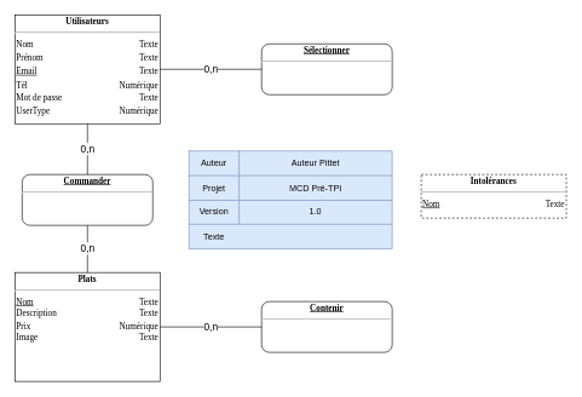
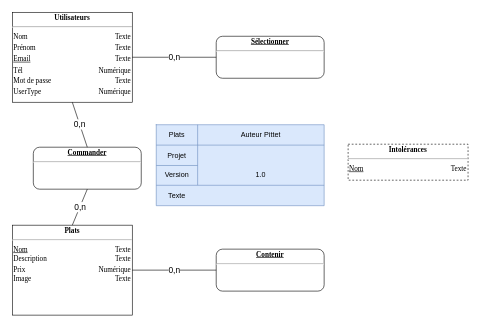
  <mxCell id="0" />
  <mxCell id="1" parent="0" />
  <mxCell id="2" value="&lt;div style=&quot;box-sizing: border-box ; width: 100% ; padding: 2px&quot;&gt;&lt;span style=&quot;background-color: rgb(255 , 255 , 255)&quot;&gt;&lt;b&gt;Utilisateurs&lt;/b&gt;&lt;/span&gt;&lt;/div&gt;&lt;hr&gt;&lt;table style=&quot;width: 100% ; font-size: 1em&quot; cellpadding=&quot;2&quot; cellspacing=&quot;0&quot;&gt;&lt;tbody&gt;&lt;tr&gt;&lt;td style=&quot;text-align: left&quot;&gt;Nom&lt;/td&gt;&lt;td style=&quot;text-align: right&quot;&gt;Texte&lt;/td&gt;&lt;/tr&gt;&lt;tr&gt;&lt;td style=&quot;text-align: left&quot;&gt;Prénom&lt;br&gt;&lt;/td&gt;&lt;td style=&quot;text-align: right&quot;&gt;Texte&lt;/td&gt;&lt;/tr&gt;&lt;tr&gt;&lt;td style=&quot;text-align: left&quot;&gt;&lt;u&gt;Email&lt;/u&gt;&lt;/td&gt;&lt;td style=&quot;text-align: right&quot;&gt;Texte&lt;/td&gt;&lt;/tr&gt;&lt;tr&gt;&lt;td style=&quot;text-align: left&quot;&gt;Tél&lt;/td&gt;&lt;td style=&quot;text-align: right&quot;&gt;Numérique&lt;/td&gt;&lt;/tr&gt;&lt;tr&gt;&lt;td style=&quot;text-align: left&quot;&gt;Mot de passe&lt;/td&gt;&lt;td style=&quot;text-align: right&quot;&gt;Texte&lt;/td&gt;&lt;/tr&gt;&lt;tr&gt;&lt;td style=&quot;text-align: left&quot;&gt;UserType&lt;/td&gt;&lt;td style=&quot;text-align: right&quot;&gt;Numérique&lt;/td&gt;&lt;/tr&gt;&lt;/tbody&gt;&lt;/table&gt;" style="verticalAlign=top;align=center;overflow=fill;html=1;rounded=0;shadow=0;comic=0;labelBackgroundColor=none;strokeColor=#000000;strokeWidth=1;fillColor=#ffffff;fontFamily=Verdana;fontSize=12;fontColor=#000000;" vertex="1" parent="1"><mxGeometry x="20" y="20" width="200" height="150" as="geometry" /></mxCell>
- <mxCell id="3" value="&lt;div style=&quot;box-sizing: border-box ; width: 100% ; padding: 2px&quot;&gt;&lt;span style=&quot;background-color: rgb(255 , 255 , 255)&quot;&gt;&lt;b&gt;&lt;u&gt;Commander&lt;/u&gt;&lt;/b&gt;&lt;/span&gt;&lt;/div&gt;&lt;hr&gt;" style="verticalAlign=top;align=center;overflow=fill;html=1;rounded=1;shadow=0;comic=0;labelBackgroundColor=none;strokeColor=#000000;strokeWidth=1;fillColor=#ffffff;fontFamily=Verdana;fontSize=12;fontColor=#000000;" vertex="1" parent="1"><mxGeometry x="30" y="240" width="180" height="70" as="geometry" /></mxCell>
+ <mxCell id="3" value="&lt;div style=&quot;box-sizing: border-box ; width: 100% ; padding: 2px&quot;&gt;&lt;span style=&quot;background-color: rgb(255 , 255 , 255)&quot;&gt;&lt;b&gt;&lt;u&gt;Commander&lt;/u&gt;&lt;/b&gt;&lt;/span&gt;&lt;/div&gt;&lt;hr&gt;" style="verticalAlign=top;align=center;overflow=fill;html=1;rounded=1;shadow=0;comic=0;labelBackgroundColor=none;strokeColor=#000000;strokeWidth=1;fillColor=#ffffff;fontFamily=Verdana;fontSize=12;fontColor=#000000;" vertex="1" parent="1"><mxGeometry x="55" y="245" width="180" height="70" as="geometry" /></mxCell>
  <mxCell id="4" value="&lt;div style=&quot;box-sizing: border-box ; width: 100% ; padding: 2px&quot;&gt;&lt;span style=&quot;background-color: rgb(255 , 255 , 255)&quot;&gt;&lt;b&gt;Plats&lt;/b&gt;&lt;/span&gt;&lt;/div&gt;&lt;hr&gt;&lt;table style=&quot;width: 100% ; font-size: 1em&quot; cellpadding=&quot;2&quot; cellspacing=&quot;0&quot;&gt;&lt;tbody&gt;&lt;tr&gt;&lt;td style=&quot;text-align: left&quot;&gt;&lt;u&gt;Nom&lt;/u&gt;&lt;br&gt;Description&lt;/td&gt;&lt;td style=&quot;text-align: right&quot;&gt;Texte&lt;br&gt;Texte&lt;/td&gt;&lt;/tr&gt;&lt;tr&gt;&lt;td style=&quot;text-align: left&quot;&gt;Prix&lt;br&gt;Image&lt;/td&gt;&lt;td style=&quot;text-align: right&quot;&gt;Numérique&lt;br&gt;Texte&lt;/td&gt;&lt;/tr&gt;&lt;tr&gt;&lt;td style=&quot;text-align: left&quot;&gt;&lt;br&gt;&lt;/td&gt;&lt;td style=&quot;text-align: right&quot;&gt;&lt;br&gt;&lt;/td&gt;&lt;/tr&gt;&lt;/tbody&gt;&lt;/table&gt;" style="verticalAlign=top;align=center;overflow=fill;html=1;rounded=0;shadow=0;comic=0;labelBackgroundColor=none;strokeColor=#000000;strokeWidth=1;fillColor=#ffffff;fontFamily=Verdana;fontSize=12;fontColor=#000000;" vertex="1" parent="1"><mxGeometry x="20" y="375" width="200" height="150" as="geometry" /></mxCell>
  <mxCell id="5" value="&lt;div style=&quot;box-sizing: border-box ; width: 100% ; padding: 2px&quot;&gt;&lt;span style=&quot;background-color: rgb(255 , 255 , 255)&quot;&gt;&lt;b&gt;Intolérances&lt;/b&gt;&lt;/span&gt;&lt;/div&gt;&lt;hr&gt;&lt;table style=&quot;width: 100% ; font-size: 1em&quot; cellpadding=&quot;2&quot; cellspacing=&quot;0&quot;&gt;&lt;tbody&gt;&lt;tr&gt;&lt;td style=&quot;text-align: left&quot;&gt;&lt;u&gt;Nom&lt;/u&gt;&lt;/td&gt;&lt;td style=&quot;text-align: right&quot;&gt;Texte&lt;/td&gt;&lt;/tr&gt;&lt;tr&gt;&lt;td style=&quot;text-align: left&quot;&gt;&lt;/td&gt;&lt;td style=&quot;text-align: right&quot;&gt;&lt;br&gt;&lt;/td&gt;&lt;/tr&gt;&lt;tr&gt;&lt;td style=&quot;text-align: left&quot;&gt;&lt;br&gt;&lt;/td&gt;&lt;td style=&quot;text-align: right&quot;&gt;&lt;br&gt;&lt;/td&gt;&lt;/tr&gt;&lt;/tbody&gt;&lt;/table&gt;" style="verticalAlign=top;align=center;overflow=fill;html=1;rounded=0;shadow=0;comic=0;labelBackgroundColor=none;strokeColor=#000000;strokeWidth=1;fillColor=#ffffff;fontFamily=Verdana;fontSize=12;fontColor=#000000;dashed=1;" vertex="1" parent="1"><mxGeometry x="580" y="240" width="200" height="60" as="geometry" /></mxCell>
  <mxCell id="6" value="&lt;div style=&quot;box-sizing: border-box ; width: 100% ; padding: 2px&quot;&gt;&lt;span style=&quot;background-color: rgb(255 , 255 , 255)&quot;&gt;&lt;b&gt;&lt;u&gt;Contenir&lt;/u&gt;&lt;/b&gt;&lt;/span&gt;&lt;/div&gt;&lt;hr&gt;" style="verticalAlign=top;align=center;overflow=fill;html=1;rounded=1;shadow=0;comic=0;labelBackgroundColor=none;strokeColor=#000000;strokeWidth=1;fillColor=#ffffff;fontFamily=Verdana;fontSize=12;fontColor=#000000;" vertex="1" parent="1"><mxGeometry x="360" y="415" width="180" height="70" as="geometry" /></mxCell>
  <mxCell id="7" value="&lt;div style=&quot;box-sizing: border-box ; width: 100% ; padding: 2px&quot;&gt;&lt;span style=&quot;background-color: rgb(255 , 255 , 255)&quot;&gt;&lt;b&gt;&lt;u&gt;Sélectionner&lt;/u&gt;&lt;/b&gt;&lt;/span&gt;&lt;/div&gt;&lt;hr&gt;" style="verticalAlign=top;align=center;overflow=fill;html=1;rounded=1;shadow=0;comic=0;labelBackgroundColor=none;strokeColor=#000000;strokeWidth=1;fillColor=#ffffff;fontFamily=Verdana;fontSize=12;fontColor=#000000;" vertex="1" parent="1"><mxGeometry x="360" y="60" width="180" height="70" as="geometry" /></mxCell>
  <mxCell id="8" value="&lt;font style=&quot;font-size: 14px;&quot;&gt;0,n&lt;/font&gt;" style="endArrow=none;html=1;rounded=0;entryX=1;entryY=0.5;entryDx=0;entryDy=0;exitX=0;exitY=0.5;exitDx=0;exitDy=0;" edge="1" parent="1" source="7" target="2"><mxGeometry width="50" height="50" relative="1" as="geometry"><mxPoint x="360" y="170" as="sourcePoint" /><mxPoint x="410" y="120" as="targetPoint" /></mxGeometry></mxCell>
  <mxCell id="9" value="&lt;font style=&quot;font-size: 14px;&quot;&gt;0,n&lt;/font&gt;" style="endArrow=none;html=1;rounded=0;entryX=1;entryY=0.5;entryDx=0;entryDy=0;exitX=0;exitY=0.5;exitDx=0;exitDy=0;" edge="1" parent="1" source="6" target="4"><mxGeometry width="50" height="50" relative="1" as="geometry"><mxPoint x="530" y="125" as="sourcePoint" /><mxPoint x="250" y="125" as="targetPoint" /></mxGeometry></mxCell>
  <mxCell id="10" value="&lt;font style=&quot;font-size: 14px;&quot;&gt;0,n&lt;/font&gt;" style="endArrow=none;html=1;rounded=0;entryX=0.5;entryY=1;entryDx=0;entryDy=0;exitX=0.5;exitY=0;exitDx=0;exitDy=0;" edge="1" parent="1" source="4" target="3"><mxGeometry width="50" height="50" relative="1" as="geometry"><mxPoint x="540" y="135" as="sourcePoint" /><mxPoint x="260" y="135" as="targetPoint" /></mxGeometry></mxCell>
  <mxCell id="11" value="&lt;font style=&quot;font-size: 14px;&quot;&gt;0,n&lt;/font&gt;" style="endArrow=none;html=1;rounded=0;entryX=0.5;entryY=1;entryDx=0;entryDy=0;exitX=0.5;exitY=0;exitDx=0;exitDy=0;" edge="1" parent="1" source="3" target="2"><mxGeometry width="50" height="50" relative="1" as="geometry"><mxPoint x="550" y="145" as="sourcePoint" /><mxPoint x="270" y="145" as="targetPoint" /></mxGeometry></mxCell>
  <mxCell id="12" value="" style="shape=table;html=1;whiteSpace=wrap;startSize=0;container=1;collapsible=0;childLayout=tableLayout;fillColor=#dae8fc;strokeColor=#6c8ebf;" vertex="1" parent="1"><mxGeometry x="260" y="207.5" width="280" height="135" as="geometry" /></mxCell>
  <mxCell id="13" value="" style="shape=partialRectangle;html=1;whiteSpace=wrap;collapsible=0;dropTarget=0;pointerEvents=0;fillColor=none;top=0;left=0;bottom=0;right=0;points=[[0,0.5],[1,0.5]];portConstraint=eastwest;" vertex="1" parent="12"><mxGeometry width="280" height="34" as="geometry" /></mxCell>
- <mxCell id="14" value="Auteur" style="shape=partialRectangle;html=1;whiteSpace=wrap;connectable=0;fillColor=none;top=0;left=0;bottom=0;right=0;overflow=hidden;" vertex="1" parent="13"><mxGeometry width="69" height="34" as="geometry"><mxRectangle width="69" height="34" as="alternateBounds" /></mxGeometry></mxCell>
+ <mxCell id="14" value="Plats" style="shape=partialRectangle;html=1;whiteSpace=wrap;connectable=0;fillColor=none;top=0;left=0;bottom=0;right=0;overflow=hidden;" vertex="1" parent="13"><mxGeometry width="69" height="34" as="geometry"><mxRectangle width="69" height="34" as="alternateBounds" /></mxGeometry></mxCell>
  <mxCell id="15" value="Auteur Pittet" style="shape=partialRectangle;html=1;whiteSpace=wrap;connectable=0;fillColor=none;top=0;left=0;bottom=0;right=0;overflow=hidden;" vertex="1" parent="13"><mxGeometry x="69" width="211" height="34" as="geometry"><mxRectangle width="211" height="34" as="alternateBounds" /></mxGeometry></mxCell>
  <mxCell id="16" value="" style="shape=partialRectangle;html=1;whiteSpace=wrap;collapsible=0;dropTarget=0;pointerEvents=0;fillColor=none;top=0;left=0;bottom=0;right=0;points=[[0,0.5],[1,0.5]];portConstraint=eastwest;" vertex="1" parent="12"><mxGeometry y="34" width="280" height="34" as="geometry" /></mxCell>
  <mxCell id="17" value="Projet" style="shape=partialRectangle;html=1;whiteSpace=wrap;connectable=0;fillColor=none;top=0;left=0;bottom=0;right=0;overflow=hidden;" vertex="1" parent="16"><mxGeometry width="69" height="34" as="geometry"><mxRectangle width="69" height="34" as="alternateBounds" /></mxGeometry></mxCell>
- <mxCell id="18" value="MCD Pré-TPI" style="shape=partialRectangle;html=1;whiteSpace=wrap;connectable=0;fillColor=none;top=0;left=0;bottom=0;right=0;overflow=hidden;" vertex="1" parent="16"><mxGeometry x="69" width="211" height="34" as="geometry"><mxRectangle width="211" height="34" as="alternateBounds" /></mxGeometry></mxCell>
  <mxCell id="19" value="" style="shape=partialRectangle;html=1;whiteSpace=wrap;collapsible=0;dropTarget=0;pointerEvents=0;fillColor=none;top=0;left=0;bottom=0;right=0;points=[[0,0.5],[1,0.5]];portConstraint=eastwest;" vertex="1" parent="12"><mxGeometry y="68" width="280" height="33" as="geometry" /></mxCell>
  <mxCell id="20" value="Version" style="shape=partialRectangle;html=1;whiteSpace=wrap;connectable=0;fillColor=none;top=0;left=0;bottom=0;right=0;overflow=hidden;" vertex="1" parent="19"><mxGeometry width="69" height="33" as="geometry"><mxRectangle width="69" height="33" as="alternateBounds" /></mxGeometry></mxCell>
  <mxCell id="21" value="1.0" style="shape=partialRectangle;html=1;whiteSpace=wrap;connectable=0;fillColor=none;top=0;left=0;bottom=0;right=0;overflow=hidden;" vertex="1" parent="19"><mxGeometry x="69" width="211" height="33" as="geometry"><mxRectangle width="211" height="33" as="alternateBounds" /></mxGeometry></mxCell>
  <mxCell id="22" style="shape=partialRectangle;html=1;whiteSpace=wrap;collapsible=0;dropTarget=0;pointerEvents=0;fillColor=none;top=0;left=0;bottom=0;right=0;points=[[0,0.5],[1,0.5]];portConstraint=eastwest;" vertex="1" parent="12"><mxGeometry y="101" width="280" height="34" as="geometry" /></mxCell>
  <mxCell id="23" value="Texte" style="shape=partialRectangle;html=1;whiteSpace=wrap;connectable=0;fillColor=none;top=0;left=0;bottom=0;right=0;overflow=hidden;" vertex="1" parent="22"><mxGeometry width="69" height="34" as="geometry"><mxRectangle width="69" height="34" as="alternateBounds" /></mxGeometry></mxCell>
